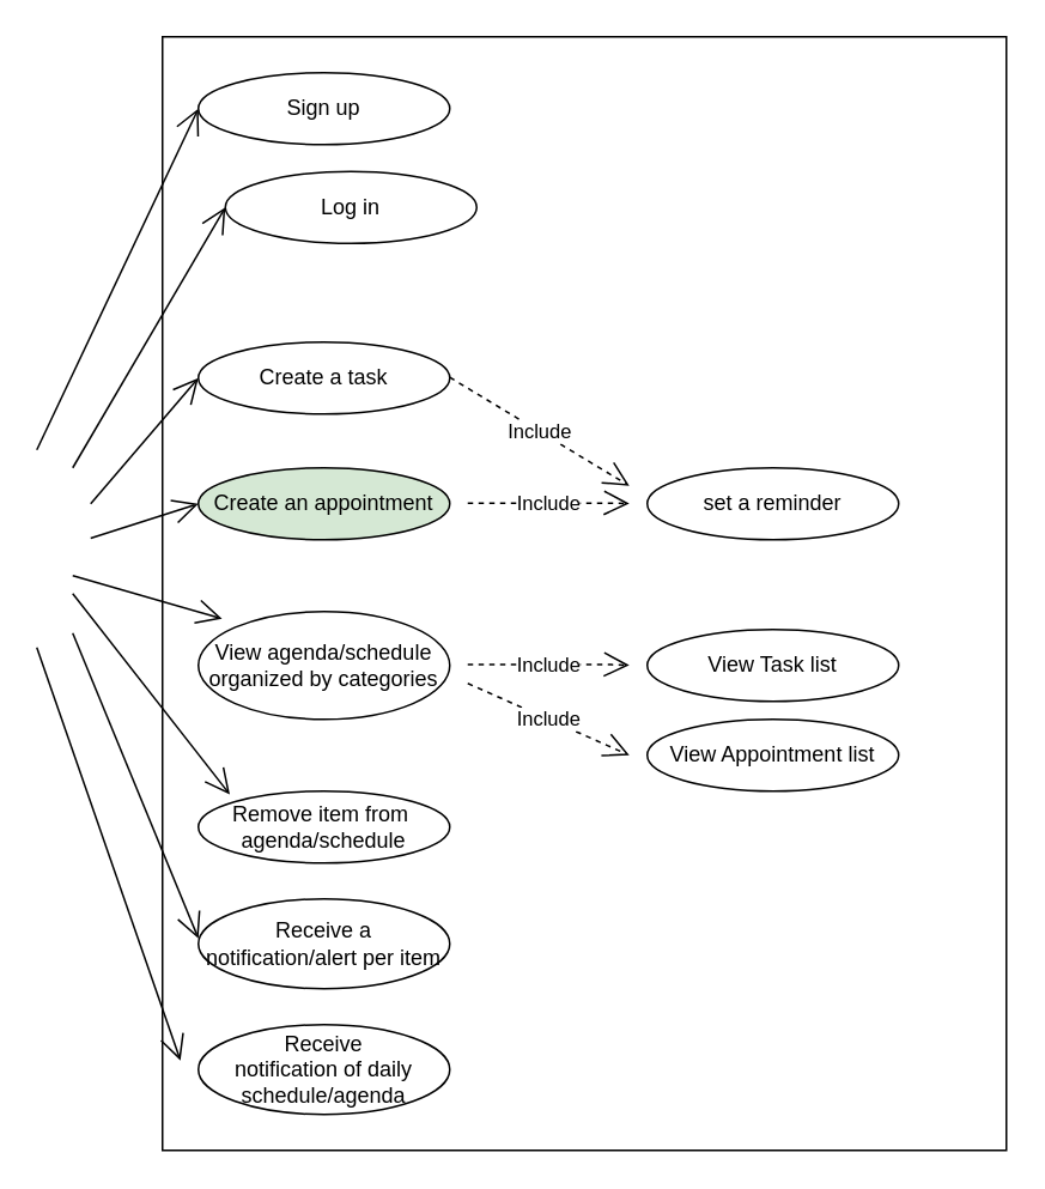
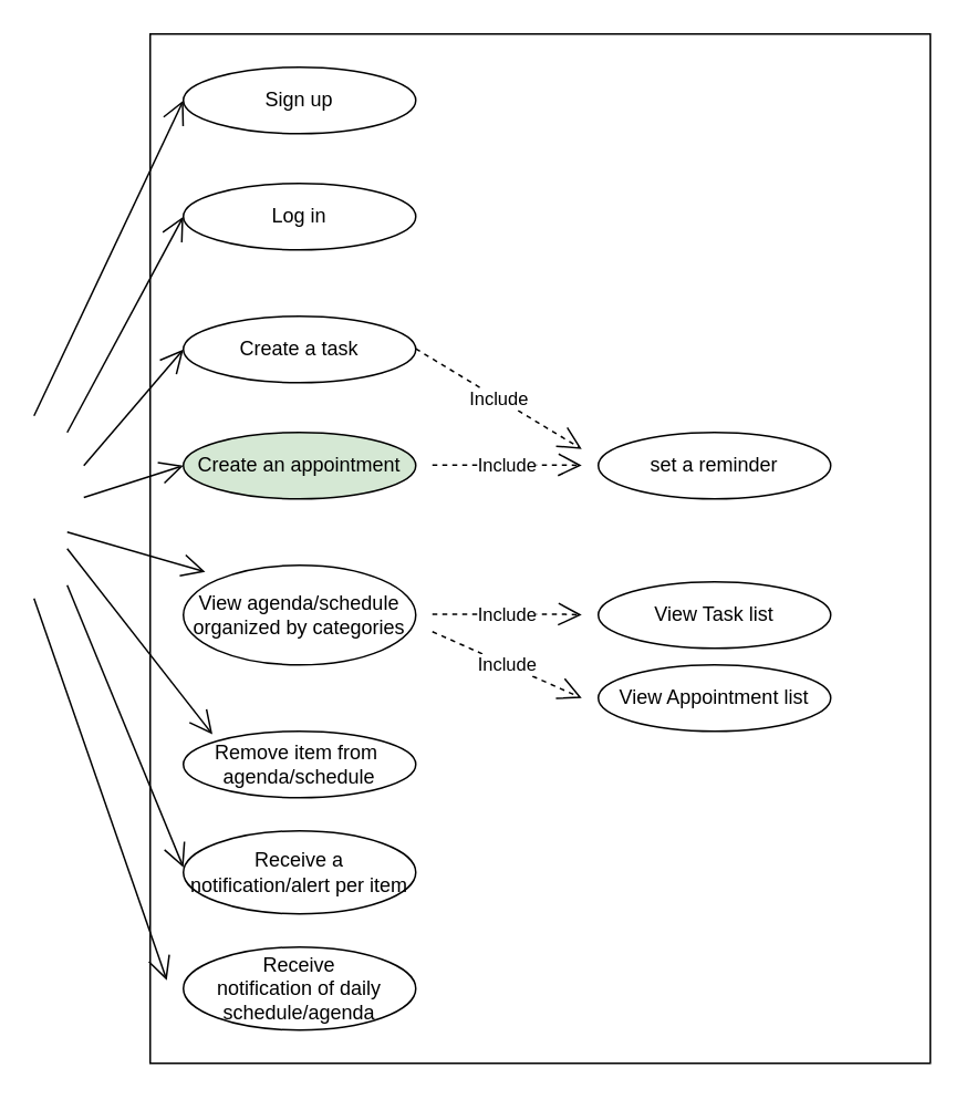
  <mxCell id="0" />
  <mxCell id="1" parent="0" />
  <mxCell id="2" value="" style="rounded=0;whiteSpace=wrap;html=1;movable=1;resizable=1;rotatable=1;deletable=1;editable=1;connectable=1;" vertex="1" parent="1"><mxGeometry x="90" y="20" width="470" height="620" as="geometry" /></mxCell>
  <mxCell id="3" value="Sign up" style="ellipse;whiteSpace=wrap;html=1;" vertex="1" parent="1"><mxGeometry x="110" y="40" width="140" height="40" as="geometry" /></mxCell>
- <mxCell id="4" value="Log in" style="ellipse;whiteSpace=wrap;html=1;" vertex="1" parent="1"><mxGeometry x="125" y="95" width="140" height="40" as="geometry" /></mxCell>
+ <mxCell id="4" value="Log in" style="ellipse;whiteSpace=wrap;html=1;" vertex="1" parent="1"><mxGeometry x="110" y="110" width="140" height="40" as="geometry" /></mxCell>
  <mxCell id="5" value="Create a task" style="ellipse;whiteSpace=wrap;html=1;" vertex="1" parent="1"><mxGeometry x="110" y="190" width="140" height="40" as="geometry" /></mxCell>
  <mxCell id="6" value="Create an appointment" style="ellipse;whiteSpace=wrap;html=1;fillColor=#d5e8d4;" vertex="1" parent="1"><mxGeometry x="110" y="260" width="140" height="40" as="geometry" /></mxCell>
  <mxCell id="7" value="Include" style="endArrow=open;endSize=12;dashed=1;html=1;rounded=0;fillColor=#994C00;" edge="1" parent="1"><mxGeometry width="160" relative="1" as="geometry"><mxPoint x="260" y="279.6" as="sourcePoint" /><mxPoint x="350" y="279.89" as="targetPoint" /><Array as="points"><mxPoint x="340" y="279.6" /></Array></mxGeometry></mxCell>
  <mxCell id="8" value="set a reminder" style="ellipse;whiteSpace=wrap;html=1;" vertex="1" parent="1"><mxGeometry x="360" y="260" width="140" height="40" as="geometry" /></mxCell>
  <mxCell id="9" value="Include" style="endArrow=open;endSize=12;dashed=1;html=1;rounded=0;fillColor=#994C00;" edge="1" parent="1"><mxGeometry width="160" relative="1" as="geometry"><mxPoint x="250" y="209.6" as="sourcePoint" /><mxPoint x="350" y="270" as="targetPoint" /></mxGeometry></mxCell>
  <mxCell id="10" value="View agenda/schedule organized by categories" style="ellipse;whiteSpace=wrap;html=1;" vertex="1" parent="1"><mxGeometry x="110" y="340" width="140" height="60" as="geometry" /></mxCell>
  <mxCell id="11" value="View Task list" style="ellipse;whiteSpace=wrap;html=1;" vertex="1" parent="1"><mxGeometry x="360" y="350" width="140" height="40" as="geometry" /></mxCell>
  <mxCell id="12" value="Include" style="endArrow=open;endSize=12;dashed=1;html=1;rounded=0;fillColor=#994C00;" edge="1" parent="1"><mxGeometry width="160" relative="1" as="geometry"><mxPoint x="260" y="369.58" as="sourcePoint" /><mxPoint x="350" y="369.87" as="targetPoint" /><Array as="points"><mxPoint x="340" y="369.58" /></Array></mxGeometry></mxCell>
  <mxCell id="13" value="View Appointment list" style="ellipse;whiteSpace=wrap;html=1;" vertex="1" parent="1"><mxGeometry x="360" y="400" width="140" height="40" as="geometry" /></mxCell>
  <mxCell id="14" value="Include" style="endArrow=open;endSize=12;dashed=1;html=1;rounded=0;fillColor=#994C00;" edge="1" parent="1"><mxGeometry width="160" relative="1" as="geometry"><mxPoint x="260" y="380" as="sourcePoint" /><mxPoint x="350" y="420" as="targetPoint" /></mxGeometry></mxCell>
  <mxCell id="15" value="Remove item from&amp;nbsp; agenda/schedule" style="ellipse;whiteSpace=wrap;html=1;" vertex="1" parent="1"><mxGeometry x="110" y="440" width="140" height="40" as="geometry" /></mxCell>
  <mxCell id="16" value="Receive a&lt;br&gt;notification/alert per item" style="ellipse;whiteSpace=wrap;html=1;" vertex="1" parent="1"><mxGeometry x="110" y="500" width="140" height="50" as="geometry" /></mxCell>
  <mxCell id="17" value="Receive &lt;br&gt;notification of daily schedule/agenda" style="ellipse;whiteSpace=wrap;html=1;" vertex="1" parent="1"><mxGeometry x="110" y="570" width="140" height="50" as="geometry" /></mxCell>
  <mxCell id="18" value="" style="endArrow=open;endFill=1;endSize=12;html=1;rounded=0;fillColor=#994C00;" edge="1" parent="1"><mxGeometry width="160" relative="1" as="geometry"><mxPoint x="20" y="250" as="sourcePoint" /><mxPoint x="110" y="60" as="targetPoint" /></mxGeometry></mxCell>
  <mxCell id="19" value="" style="endArrow=open;endFill=1;endSize=12;html=1;rounded=0;fillColor=#994C00;" edge="1" parent="1"><mxGeometry width="160" relative="1" as="geometry"><mxPoint x="40" y="320" as="sourcePoint" /><mxPoint x="123.155" y="343.995" as="targetPoint" /></mxGeometry></mxCell>
  <mxCell id="20" value="" style="endArrow=open;endFill=1;endSize=12;html=1;rounded=0;entryX=0;entryY=0;entryDx=0;entryDy=0;fillColor=#994C00;" edge="1" parent="1"><mxGeometry width="160" relative="1" as="geometry"><mxPoint x="40" y="330" as="sourcePoint" /><mxPoint x="127.503" y="441.858" as="targetPoint" /></mxGeometry></mxCell>
  <mxCell id="21" value="" style="endArrow=open;endFill=1;endSize=12;html=1;rounded=0;entryX=0;entryY=0.5;entryDx=0;entryDy=0;fillColor=#994C00;" edge="1" parent="1"><mxGeometry width="160" relative="1" as="geometry"><mxPoint x="40" y="352" as="sourcePoint" /><mxPoint x="110" y="522" as="targetPoint" /></mxGeometry></mxCell>
  <mxCell id="22" value="" style="endArrow=open;endFill=1;endSize=12;html=1;rounded=0;fillColor=#994C00;" edge="1" parent="1"><mxGeometry width="160" relative="1" as="geometry"><mxPoint x="20" y="360" as="sourcePoint" /><mxPoint x="100" y="590" as="targetPoint" /></mxGeometry></mxCell>
  <mxCell id="23" value="" style="endArrow=open;endFill=1;endSize=12;html=1;rounded=0;entryX=0;entryY=0.5;entryDx=0;entryDy=0;fillColor=#994C00;" edge="1" parent="1" target="4"><mxGeometry width="160" relative="1" as="geometry"><mxPoint x="40" y="260" as="sourcePoint" /><mxPoint x="410" y="300" as="targetPoint" /></mxGeometry></mxCell>
  <mxCell id="24" value="" style="endArrow=open;endFill=1;endSize=12;html=1;rounded=0;entryX=0;entryY=0.5;entryDx=0;entryDy=0;fillColor=#994C00;" edge="1" parent="1" target="5"><mxGeometry width="160" relative="1" as="geometry"><mxPoint x="50" y="280" as="sourcePoint" /><mxPoint x="410" y="300" as="targetPoint" /></mxGeometry></mxCell>
  <mxCell id="25" value="" style="endArrow=open;endFill=1;endSize=12;html=1;rounded=0;entryX=0;entryY=0.5;entryDx=0;entryDy=0;fillColor=#994C00;" edge="1" parent="1" target="6"><mxGeometry width="160" relative="1" as="geometry"><mxPoint x="50" y="299.17" as="sourcePoint" /><mxPoint x="210" y="299.17" as="targetPoint" /></mxGeometry></mxCell>
